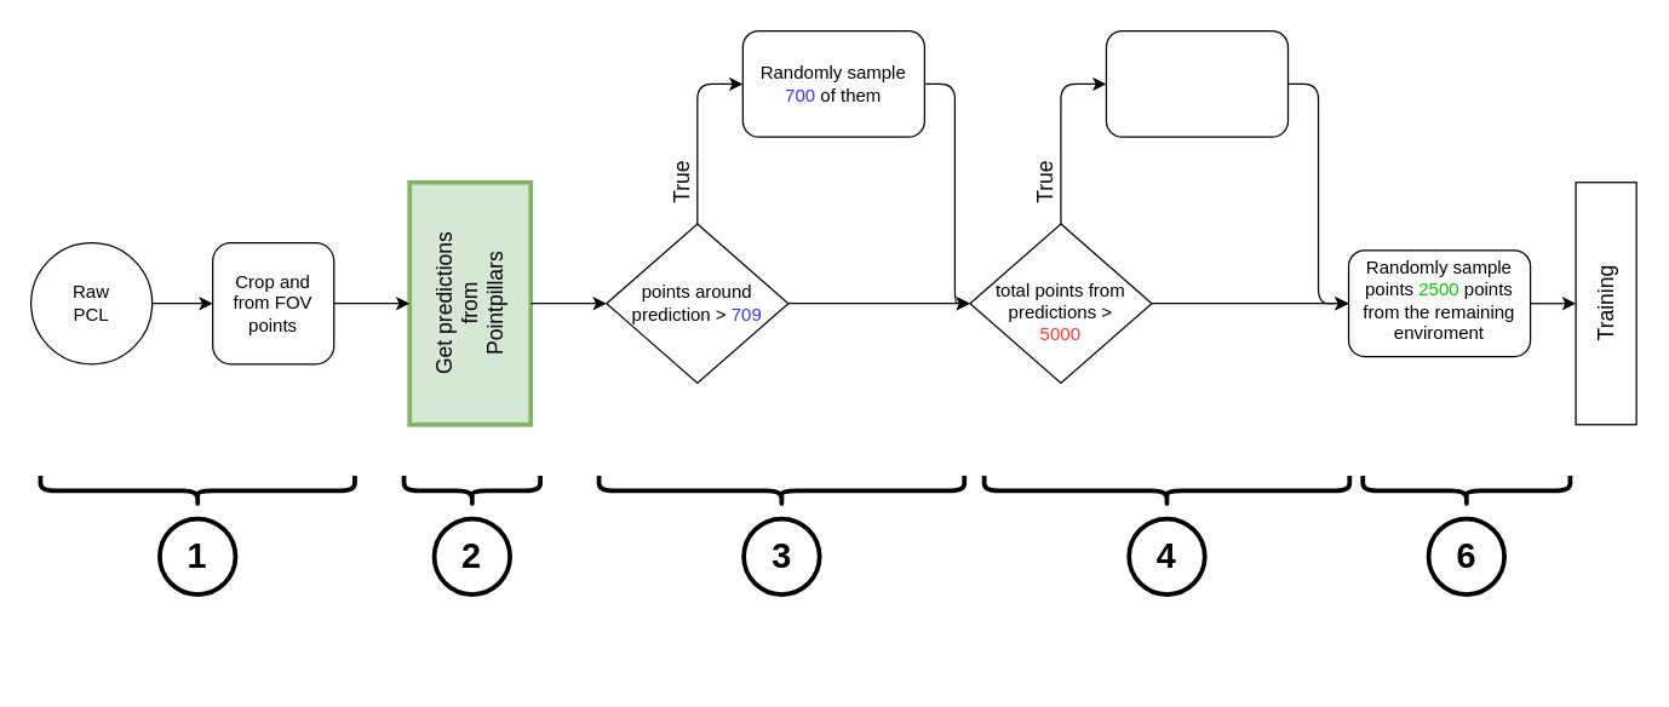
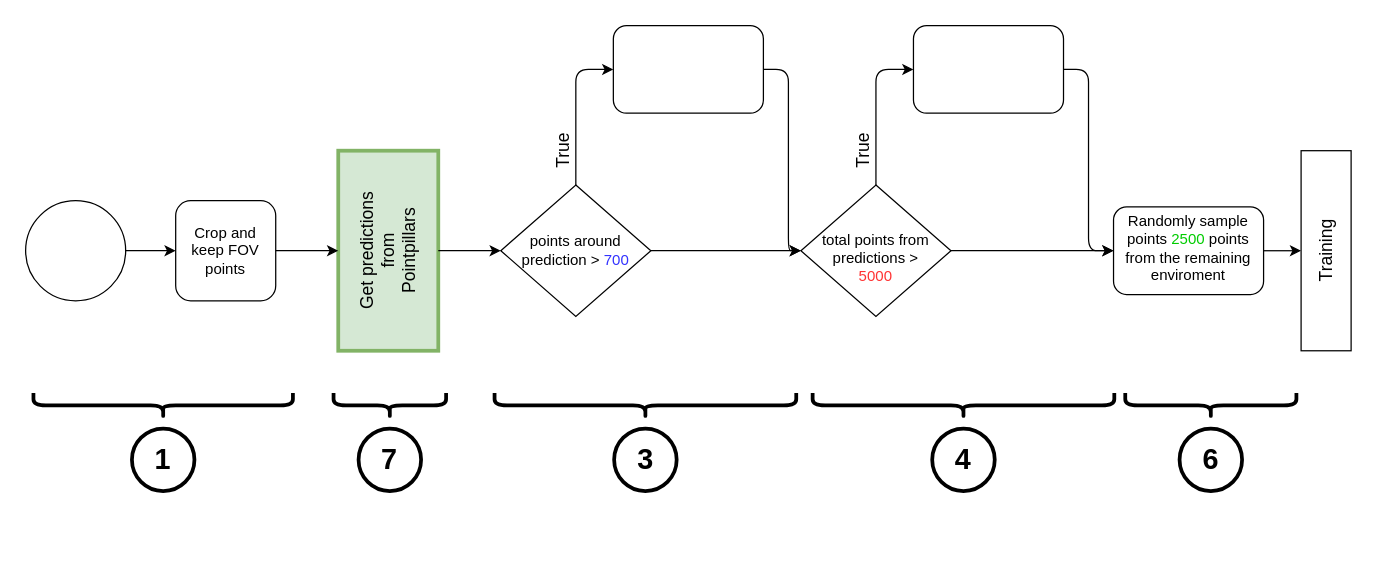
  <mxCell id="0" />
  <mxCell id="1" parent="0" />
  <mxCell id="2" value="" style="ellipse;whiteSpace=wrap;html=1;aspect=fixed;" vertex="1" parent="1"><mxGeometry x="20" y="160" width="80" height="80" as="geometry" /></mxCell>
  <mxCell id="3" value="" style="rounded=1;whiteSpace=wrap;html=1;" vertex="1" parent="1"><mxGeometry x="140" y="160" width="80" height="80" as="geometry" /></mxCell>
  <mxCell id="4" value="" style="rounded=0;whiteSpace=wrap;html=1;fillColor=#d5e8d4;strokeColor=#82b366;strokeWidth=3;" vertex="1" parent="1"><mxGeometry x="270" y="120" width="80" height="160" as="geometry" /></mxCell>
  <mxCell id="5" value="" style="rhombus;whiteSpace=wrap;html=1;" vertex="1" parent="1"><mxGeometry x="400" y="147.5" width="120" height="105" as="geometry" /></mxCell>
  <mxCell id="6" value="" style="rounded=1;whiteSpace=wrap;html=1;" vertex="1" parent="1"><mxGeometry x="490" y="20" width="120" height="70" as="geometry" /></mxCell>
  <mxCell id="7" value="" style="rounded=1;whiteSpace=wrap;html=1;" vertex="1" parent="1"><mxGeometry x="890" y="165" width="120" height="70" as="geometry" /></mxCell>
  <mxCell id="8" value="" style="endArrow=classic;html=1;exitX=1;exitY=0.5;exitDx=0;exitDy=0;entryX=0;entryY=0.5;entryDx=0;entryDy=0;" edge="1" parent="1" source="2" target="3"><mxGeometry width="50" height="50" relative="1" as="geometry"><mxPoint x="220" y="140" as="sourcePoint" /><mxPoint x="270" y="90" as="targetPoint" /></mxGeometry></mxCell>
  <mxCell id="9" value="" style="endArrow=classic;html=1;entryX=0;entryY=0.5;entryDx=0;entryDy=0;" edge="1" parent="1" target="4"><mxGeometry width="50" height="50" relative="1" as="geometry"><mxPoint x="220" y="200" as="sourcePoint" /><mxPoint x="270" y="90" as="targetPoint" /></mxGeometry></mxCell>
  <mxCell id="10" value="" style="endArrow=classic;html=1;exitX=1;exitY=0.5;exitDx=0;exitDy=0;entryX=0;entryY=0.5;entryDx=0;entryDy=0;" edge="1" parent="1" source="4" target="5"><mxGeometry width="50" height="50" relative="1" as="geometry"><mxPoint x="220" y="140" as="sourcePoint" /><mxPoint x="270" y="90" as="targetPoint" /></mxGeometry></mxCell>
  <mxCell id="11" value="" style="endArrow=classic;html=1;exitX=0.5;exitY=0;exitDx=0;exitDy=0;entryX=0;entryY=0.5;entryDx=0;entryDy=0;" edge="1" parent="1" source="5" target="6"><mxGeometry width="50" height="50" relative="1" as="geometry"><mxPoint x="220" y="140" as="sourcePoint" /><mxPoint x="270" y="90" as="targetPoint" /><Array as="points"><mxPoint x="460" y="55" /></Array></mxGeometry></mxCell>
  <mxCell id="12" value="" style="endArrow=classic;html=1;exitX=1;exitY=0.5;exitDx=0;exitDy=0;entryX=0;entryY=0.5;entryDx=0;entryDy=0;" edge="1" parent="1" source="5"><mxGeometry width="50" height="50" relative="1" as="geometry"><mxPoint x="610" y="140" as="sourcePoint" /><mxPoint x="640" y="200" as="targetPoint" /></mxGeometry></mxCell>
  <mxCell id="13" value="" style="endArrow=classic;html=1;exitX=1;exitY=0.5;exitDx=0;exitDy=0;entryX=0;entryY=0.5;entryDx=0;entryDy=0;" edge="1" parent="1" source="6"><mxGeometry width="50" height="50" relative="1" as="geometry"><mxPoint x="610" y="140" as="sourcePoint" /><mxPoint x="640" y="200" as="targetPoint" /><Array as="points"><mxPoint x="630" y="55" /><mxPoint x="630" y="200" /></Array></mxGeometry></mxCell>
  <mxCell id="14" value="" style="rhombus;whiteSpace=wrap;html=1;" vertex="1" parent="1"><mxGeometry x="640" y="147.5" width="120" height="105" as="geometry" /></mxCell>
  <mxCell id="15" value="" style="rounded=1;whiteSpace=wrap;html=1;" vertex="1" parent="1"><mxGeometry x="730" y="20" width="120" height="70" as="geometry" /></mxCell>
  <mxCell id="16" value="" style="endArrow=classic;html=1;exitX=0.5;exitY=0;exitDx=0;exitDy=0;entryX=0;entryY=0.5;entryDx=0;entryDy=0;" edge="1" parent="1" source="14" target="15"><mxGeometry width="50" height="50" relative="1" as="geometry"><mxPoint x="460" y="140" as="sourcePoint" /><mxPoint x="510" y="90" as="targetPoint" /><Array as="points"><mxPoint x="700" y="55" /></Array></mxGeometry></mxCell>
  <mxCell id="17" value="" style="endArrow=classic;html=1;exitX=1;exitY=0.5;exitDx=0;exitDy=0;entryX=0;entryY=0.5;entryDx=0;entryDy=0;" edge="1" parent="1" source="14"><mxGeometry width="50" height="50" relative="1" as="geometry"><mxPoint x="850" y="140" as="sourcePoint" /><mxPoint x="890" y="200" as="targetPoint" /></mxGeometry></mxCell>
  <mxCell id="18" value="" style="endArrow=classic;html=1;exitX=1;exitY=0.5;exitDx=0;exitDy=0;entryX=0;entryY=0.5;entryDx=0;entryDy=0;" edge="1" parent="1" source="15"><mxGeometry width="50" height="50" relative="1" as="geometry"><mxPoint x="850" y="140" as="sourcePoint" /><mxPoint x="890" y="200" as="targetPoint" /><Array as="points"><mxPoint x="870" y="55" /><mxPoint x="870" y="200" /></Array></mxGeometry></mxCell>
  <mxCell id="19" value="" style="endArrow=classic;html=1;exitX=1;exitY=0.5;exitDx=0;exitDy=0;" edge="1" parent="1" source="7" target="20"><mxGeometry width="50" height="50" relative="1" as="geometry"><mxPoint x="610" y="140" as="sourcePoint" /><mxPoint x="1030" y="200" as="targetPoint" /></mxGeometry></mxCell>
  <mxCell id="20" value="" style="rounded=0;whiteSpace=wrap;html=1;" vertex="1" parent="1"><mxGeometry x="1040" y="120" width="40" height="160" as="geometry" /></mxCell>
- <mxCell id="21" value="Raw PCL" style="text;html=1;strokeColor=none;fillColor=none;align=center;verticalAlign=middle;whiteSpace=wrap;rounded=0;" vertex="1" parent="1"><mxGeometry x="40" y="190" width="40" height="20" as="geometry" /></mxCell>
- <mxCell id="22" value="Crop and from FOV points" style="text;html=1;strokeColor=none;fillColor=none;align=center;verticalAlign=middle;whiteSpace=wrap;rounded=0;" vertex="1" parent="1"><mxGeometry x="150" y="185" width="60" height="30" as="geometry" /></mxCell>
+ <mxCell id="22" value="Crop and keep FOV points" style="text;html=1;strokeColor=none;fillColor=none;align=center;verticalAlign=middle;whiteSpace=wrap;rounded=0;" vertex="1" parent="1"><mxGeometry x="150" y="185" width="60" height="30" as="geometry" /></mxCell>
  <mxCell id="23" value="Get predictions from&lt;br style=&quot;font-size: 14px;&quot;&gt;Pointpillars" style="text;html=1;strokeColor=none;fillColor=none;align=center;verticalAlign=middle;whiteSpace=wrap;rounded=0;rotation=-90;fontSize=14;" vertex="1" parent="1"><mxGeometry x="255" y="180" width="110" height="40" as="geometry" /></mxCell>
  <mxCell id="24" value="True" style="text;html=1;strokeColor=none;fillColor=none;align=center;verticalAlign=middle;whiteSpace=wrap;rounded=0;fontSize=14;rotation=-90;" vertex="1" parent="1"><mxGeometry x="430" y="110" width="40" height="20" as="geometry" /></mxCell>
  <mxCell id="25" value="True" style="text;html=1;strokeColor=none;fillColor=none;align=center;verticalAlign=middle;whiteSpace=wrap;rounded=0;fontSize=14;rotation=-90;" vertex="1" parent="1"><mxGeometry x="670" y="110" width="40" height="20" as="geometry" /></mxCell>
- <mxCell id="26" value="points around prediction &amp;gt; &lt;font color=&quot;#3333ff&quot;&gt;709&lt;/font&gt;" style="text;html=1;strokeColor=none;fillColor=none;align=center;verticalAlign=middle;whiteSpace=wrap;rounded=0;fontSize=12;" vertex="1" parent="1"><mxGeometry x="406.25" y="187.5" width="107.5" height="25" as="geometry" /></mxCell>
+ <mxCell id="26" value="points around prediction &amp;gt; &lt;font color=&quot;#3333ff&quot;&gt;700&lt;/font&gt;" style="text;html=1;strokeColor=none;fillColor=none;align=center;verticalAlign=middle;whiteSpace=wrap;rounded=0;fontSize=12;" vertex="1" parent="1"><mxGeometry x="406.25" y="187.5" width="107.5" height="25" as="geometry" /></mxCell>
  <mxCell id="27" value="total points from predictions &amp;gt; &lt;font color=&quot;#ff3333&quot;&gt;5000&lt;/font&gt;" style="text;html=1;strokeColor=none;fillColor=none;align=center;verticalAlign=middle;whiteSpace=wrap;rounded=0;fontSize=12;" vertex="1" parent="1"><mxGeometry x="653.13" y="180" width="93.75" height="52.5" as="geometry" /></mxCell>
- <mxCell id="28" value="Randomly sample &lt;font color=&quot;#3333ff&quot;&gt;700&lt;/font&gt; of them" style="text;html=1;strokeColor=none;fillColor=none;align=center;verticalAlign=middle;whiteSpace=wrap;rounded=0;fontSize=12;" vertex="1" parent="1"><mxGeometry x="500" y="45" width="100" height="20" as="geometry" /></mxCell>
  <mxCell id="29" value="Randomly sample points &lt;font color=&quot;#00cc00&quot;&gt;2500&lt;/font&gt; points from the remaining enviroment" style="text;html=1;strokeColor=none;fillColor=none;align=center;verticalAlign=middle;whiteSpace=wrap;rounded=0;fontSize=12;" vertex="1" parent="1"><mxGeometry x="890" y="187.5" width="120" height="20" as="geometry" /></mxCell>
  <mxCell id="30" value="Training" style="text;html=1;strokeColor=none;fillColor=none;align=center;verticalAlign=middle;whiteSpace=wrap;rounded=0;fontSize=14;rotation=-90;" vertex="1" parent="1"><mxGeometry x="1040" y="190" width="40" height="20" as="geometry" /></mxCell>
  <mxCell id="31" style="edgeStyle=orthogonalEdgeStyle;rounded=0;orthogonalLoop=1;jettySize=auto;html=1;exitX=0.5;exitY=1;exitDx=0;exitDy=0;fontSize=14;" edge="1" parent="1" source="27" target="27"><mxGeometry relative="1" as="geometry" /></mxCell>
  <mxCell id="32" value="" style="shape=curlyBracket;whiteSpace=wrap;html=1;rounded=1;fontSize=14;strokeWidth=3;rotation=-90;" vertex="1" parent="1"><mxGeometry x="120" y="220" width="20" height="207.5" as="geometry" /></mxCell>
  <mxCell id="33" value="" style="shape=curlyBracket;whiteSpace=wrap;html=1;rounded=1;fontSize=14;strokeWidth=3;rotation=-90;" vertex="1" parent="1"><mxGeometry x="301.25" y="278.75" width="20" height="90" as="geometry" /></mxCell>
  <mxCell id="34" value="" style="shape=curlyBracket;whiteSpace=wrap;html=1;rounded=1;fontSize=14;strokeWidth=3;rotation=-90;" vertex="1" parent="1"><mxGeometry x="505.63" y="203.13" width="20" height="241.25" as="geometry" /></mxCell>
  <mxCell id="35" value="" style="shape=curlyBracket;whiteSpace=wrap;html=1;rounded=1;fontSize=14;strokeWidth=3;rotation=-90;" vertex="1" parent="1"><mxGeometry x="760" y="203.12" width="20" height="241.25" as="geometry" /></mxCell>
  <mxCell id="36" value="" style="shape=curlyBracket;whiteSpace=wrap;html=1;rounded=1;fontSize=14;strokeWidth=3;rotation=-90;" vertex="1" parent="1"><mxGeometry x="957.81" y="255.32" width="20" height="136.87" as="geometry" /></mxCell>
  <mxCell id="37" value="" style="ellipse;whiteSpace=wrap;html=1;aspect=fixed;fontSize=14;strokeWidth=3;" vertex="1" parent="1"><mxGeometry x="105" y="342.19" width="50" height="50" as="geometry" /></mxCell>
  <mxCell id="38" value="&lt;b&gt;&lt;font style=&quot;font-size: 23px&quot;&gt;1&lt;/font&gt;&lt;/b&gt;" style="text;html=1;strokeColor=none;fillColor=none;align=center;verticalAlign=middle;whiteSpace=wrap;rounded=0;fontSize=14;" vertex="1" parent="1"><mxGeometry x="110" y="357.19" width="40" height="20" as="geometry" /></mxCell>
  <mxCell id="39" value="" style="ellipse;whiteSpace=wrap;html=1;aspect=fixed;fontSize=14;strokeWidth=3;" vertex="1" parent="1"><mxGeometry x="286.25" y="342.19" width="50" height="50" as="geometry" /></mxCell>
- <mxCell id="40" value="&lt;b&gt;&lt;font style=&quot;font-size: 23px&quot;&gt;2&lt;/font&gt;&lt;/b&gt;" style="text;html=1;strokeColor=none;fillColor=none;align=center;verticalAlign=middle;whiteSpace=wrap;rounded=0;fontSize=14;" vertex="1" parent="1"><mxGeometry x="291.25" y="357.19" width="40" height="20" as="geometry" /></mxCell>
+ <mxCell id="40" value="&lt;b&gt;&lt;font style=&quot;font-size: 23px&quot;&gt;7&lt;/font&gt;&lt;/b&gt;" style="text;html=1;strokeColor=none;fillColor=none;align=center;verticalAlign=middle;whiteSpace=wrap;rounded=0;fontSize=14;" vertex="1" parent="1"><mxGeometry x="291.25" y="357.19" width="40" height="20" as="geometry" /></mxCell>
  <mxCell id="41" value="" style="ellipse;whiteSpace=wrap;html=1;aspect=fixed;fontSize=14;strokeWidth=3;" vertex="1" parent="1"><mxGeometry x="490.63" y="342.19" width="50" height="50" as="geometry" /></mxCell>
  <mxCell id="42" value="&lt;b&gt;&lt;font style=&quot;font-size: 23px&quot;&gt;3&lt;/font&gt;&lt;/b&gt;" style="text;html=1;strokeColor=none;fillColor=none;align=center;verticalAlign=middle;whiteSpace=wrap;rounded=0;fontSize=14;" vertex="1" parent="1"><mxGeometry x="495.63" y="357.19" width="40" height="20" as="geometry" /></mxCell>
  <mxCell id="43" value="" style="ellipse;whiteSpace=wrap;html=1;aspect=fixed;fontSize=14;strokeWidth=3;" vertex="1" parent="1"><mxGeometry x="745" y="342.19" width="50" height="50" as="geometry" /></mxCell>
  <mxCell id="44" value="&lt;b&gt;&lt;font style=&quot;font-size: 23px&quot;&gt;4&lt;/font&gt;&lt;/b&gt;" style="text;html=1;strokeColor=none;fillColor=none;align=center;verticalAlign=middle;whiteSpace=wrap;rounded=0;fontSize=14;" vertex="1" parent="1"><mxGeometry x="750" y="357.19" width="40" height="20" as="geometry" /></mxCell>
  <mxCell id="45" value="" style="ellipse;whiteSpace=wrap;html=1;aspect=fixed;fontSize=14;strokeWidth=3;" vertex="1" parent="1"><mxGeometry x="942.81" y="342.19" width="50" height="50" as="geometry" /></mxCell>
  <mxCell id="46" value="&lt;b&gt;&lt;font style=&quot;font-size: 23px&quot;&gt;6&lt;/font&gt;&lt;/b&gt;" style="text;html=1;strokeColor=none;fillColor=none;align=center;verticalAlign=middle;whiteSpace=wrap;rounded=0;fontSize=14;" vertex="1" parent="1"><mxGeometry x="947.81" y="357.19" width="40" height="20" as="geometry" /></mxCell>
